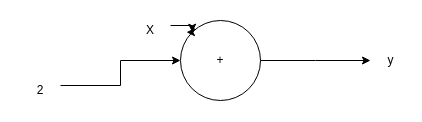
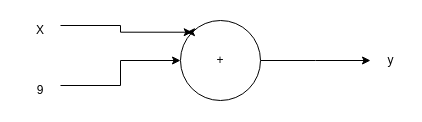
  <mxCell id="0" />
  <mxCell id="1" parent="0" />
  <mxCell id="2" style="edgeStyle=orthogonalEdgeStyle;rounded=0;orthogonalLoop=1;jettySize=auto;html=1;exitX=1;exitY=0.25;exitDx=0;exitDy=0;entryX=0;entryY=0;entryDx=0;entryDy=0;" edge="1" parent="1" source="3" target="7"><mxGeometry relative="1" as="geometry" /></mxCell>
- <mxCell id="3" value="X" style="text;html=1;strokeColor=none;fillColor=none;align=center;verticalAlign=middle;whiteSpace=wrap;rounded=0;" vertex="1" parent="1"><mxGeometry x="130" y="20" width="40" height="20" as="geometry" /></mxCell>
+ <mxCell id="3" value="X" style="text;html=1;strokeColor=none;fillColor=none;align=center;verticalAlign=middle;whiteSpace=wrap;rounded=0;" vertex="1" parent="1"><mxGeometry x="20" y="20" width="40" height="20" as="geometry" /></mxCell>
  <mxCell id="4" style="edgeStyle=orthogonalEdgeStyle;rounded=0;orthogonalLoop=1;jettySize=auto;html=1;exitX=1;exitY=0.25;exitDx=0;exitDy=0;entryX=0;entryY=0.5;entryDx=0;entryDy=0;" edge="1" parent="1" source="5" target="7"><mxGeometry relative="1" as="geometry" /></mxCell>
- <mxCell id="5" value="2" style="text;html=1;strokeColor=none;fillColor=none;align=center;verticalAlign=middle;whiteSpace=wrap;rounded=0;" vertex="1" parent="1"><mxGeometry x="20" y="80" width="40" height="20" as="geometry" /></mxCell>
+ <mxCell id="5" value="9" style="text;html=1;strokeColor=none;fillColor=none;align=center;verticalAlign=middle;whiteSpace=wrap;rounded=0;" vertex="1" parent="1"><mxGeometry x="20" y="80" width="40" height="20" as="geometry" /></mxCell>
  <mxCell id="6" style="edgeStyle=orthogonalEdgeStyle;rounded=0;orthogonalLoop=1;jettySize=auto;html=1;exitX=1;exitY=0.5;exitDx=0;exitDy=0;" edge="1" parent="1" source="7"><mxGeometry relative="1" as="geometry"><mxPoint x="370" y="60" as="targetPoint" /></mxGeometry></mxCell>
  <mxCell id="7" value="+" style="ellipse;whiteSpace=wrap;html=1;aspect=fixed;" vertex="1" parent="1"><mxGeometry x="180" y="20" width="80" height="80" as="geometry" /></mxCell>
  <mxCell id="8" style="edgeStyle=orthogonalEdgeStyle;rounded=0;orthogonalLoop=1;jettySize=auto;html=1;exitX=0;exitY=0;exitDx=0;exitDy=0;entryX=0.075;entryY=0.138;entryDx=0;entryDy=0;entryPerimeter=0;" edge="1" parent="1" source="7" target="7"><mxGeometry relative="1" as="geometry" /></mxCell>
  <mxCell id="9" value="y" style="text;html=1;align=center;verticalAlign=middle;resizable=0;points=[];autosize=1;" vertex="1" parent="1"><mxGeometry x="380" y="50" width="20" height="20" as="geometry" /></mxCell>
